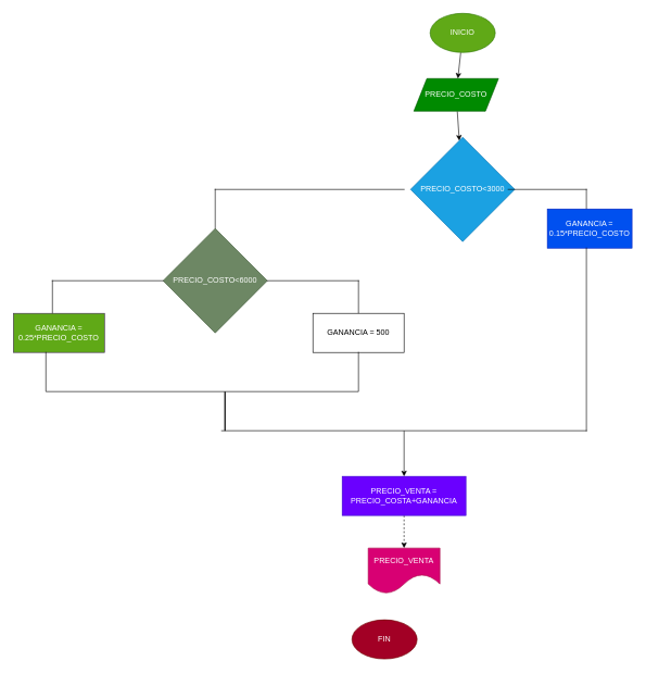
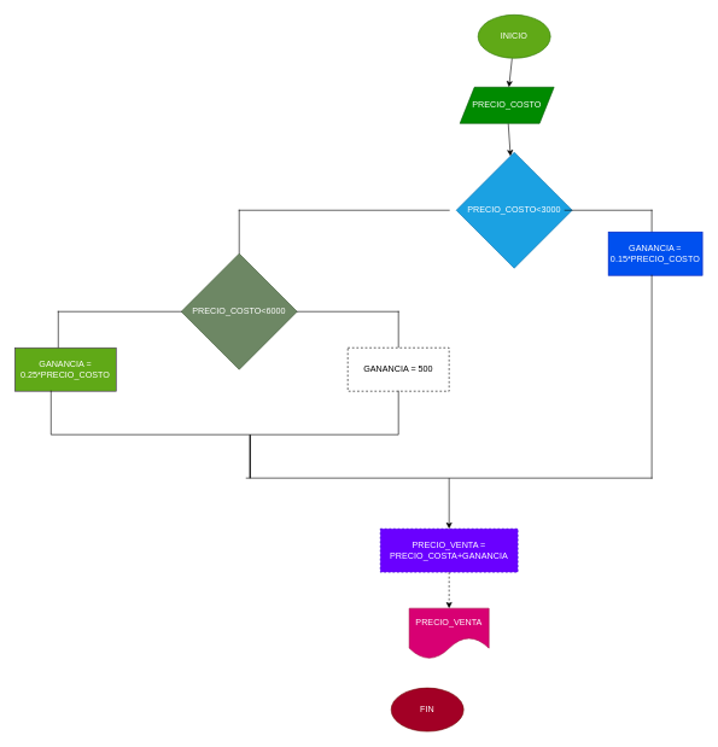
  <mxCell id="0" />
  <mxCell id="1" parent="0" />
  <mxCell id="2" value="" style="edgeStyle=none;html=1;" edge="1" parent="1" source="3" target="5"><mxGeometry relative="1" as="geometry" /></mxCell>
  <mxCell id="3" value="INICIO" style="ellipse;whiteSpace=wrap;html=1;fillColor=#60a917;fontColor=#ffffff;strokeColor=#2D7600;" vertex="1" parent="1"><mxGeometry x="660" y="20" width="100" height="60" as="geometry" /></mxCell>
  <mxCell id="4" value="" style="edgeStyle=none;html=1;" edge="1" parent="1" source="5" target="6"><mxGeometry relative="1" as="geometry" /></mxCell>
  <mxCell id="5" value="PRECIO_COSTO" style="shape=parallelogram;perimeter=parallelogramPerimeter;whiteSpace=wrap;html=1;fixedSize=1;fillColor=#008a00;fontColor=#ffffff;strokeColor=#005700;" vertex="1" parent="1"><mxGeometry x="635" y="120" width="130" height="50" as="geometry" /></mxCell>
  <mxCell id="6" value="PRECIO_COSTO&amp;lt;3000" style="rhombus;whiteSpace=wrap;html=1;fillColor=#1ba1e2;fontColor=#ffffff;strokeColor=#006EAF;" vertex="1" parent="1"><mxGeometry x="630" y="210" width="160" height="160" as="geometry" /></mxCell>
  <mxCell id="7" value="" style="shape=partialRectangle;whiteSpace=wrap;html=1;bottom=0;right=0;fillColor=none;direction=south;" vertex="1" parent="1"><mxGeometry x="780" y="290" width="120" height="30" as="geometry" /></mxCell>
  <mxCell id="8" value="GANANCIA = 0.15*PRECIO_COSTO" style="rounded=0;whiteSpace=wrap;html=1;fillColor=#0050ef;fontColor=#ffffff;strokeColor=#001DBC;" vertex="1" parent="1"><mxGeometry x="840" y="320" width="130" height="60" as="geometry" /></mxCell>
  <mxCell id="9" value="" style="shape=partialRectangle;whiteSpace=wrap;html=1;bottom=0;right=0;fillColor=none;" vertex="1" parent="1"><mxGeometry x="330" y="290" width="290" height="60" as="geometry" /></mxCell>
  <mxCell id="10" value="PRECIO_COSTO&amp;lt;6000" style="rhombus;whiteSpace=wrap;html=1;fillColor=#6d8764;fontColor=#ffffff;strokeColor=#3A5431;" vertex="1" parent="1"><mxGeometry x="250" y="350" width="160" height="160" as="geometry" /></mxCell>
  <mxCell id="11" value="" style="shape=partialRectangle;whiteSpace=wrap;html=1;bottom=0;right=0;fillColor=none;" vertex="1" parent="1"><mxGeometry x="80" y="430" width="170" height="60" as="geometry" /></mxCell>
  <mxCell id="12" value="GANANCIA = 0.25*PRECIO_COSTO" style="rounded=0;whiteSpace=wrap;html=1;fillColor=#60a917;fontColor=#ffffff;strokeColor=#432D57;" vertex="1" parent="1"><mxGeometry x="20" y="480" width="140" height="60" as="geometry" /></mxCell>
  <mxCell id="13" value="" style="shape=partialRectangle;whiteSpace=wrap;html=1;bottom=0;right=0;fillColor=none;direction=south;" vertex="1" parent="1"><mxGeometry y="430" width="140" height="50" as="geometry" x="410" /></mxCell>
- <mxCell id="14" value="GANANCIA = 500" style="rounded=0;whiteSpace=wrap;html=1;" vertex="1" parent="1"><mxGeometry x="480" y="480" width="140" height="60" as="geometry" /></mxCell>
+ <mxCell id="14" value="GANANCIA = 500" style="rounded=0;whiteSpace=wrap;html=1;dashed=1;" vertex="1" parent="1"><mxGeometry x="480" y="480" width="140" height="60" as="geometry" /></mxCell>
  <mxCell id="15" value="" style="shape=partialRectangle;whiteSpace=wrap;html=1;bottom=1;right=1;left=1;top=0;fillColor=none;routingCenterX=-0.5;" vertex="1" parent="1"><mxGeometry x="70" y="540" width="480" height="60" as="geometry" /></mxCell>
  <mxCell id="16" value="" style="edgeStyle=none;html=1;" edge="1" parent="1" source="17" target="20"><mxGeometry relative="1" as="geometry" /></mxCell>
  <mxCell id="17" value="" style="shape=partialRectangle;whiteSpace=wrap;html=1;bottom=0;right=0;fillColor=none;direction=west;" vertex="1" parent="1"><mxGeometry x="340" y="380" width="560" height="280" as="geometry" /></mxCell>
  <mxCell id="18" value="" style="line;strokeWidth=2;html=1;direction=south;" vertex="1" parent="1"><mxGeometry x="340" y="600" width="10" height="60" as="geometry" /></mxCell>
  <mxCell id="19" value="" style="edgeStyle=none;html=1;dashed=1;" edge="1" parent="1" source="20" target="21"><mxGeometry relative="1" as="geometry" /></mxCell>
- <mxCell id="20" value="PRECIO_VENTA = PRECIO_COSTA+GANANCIA" style="whiteSpace=wrap;html=1;fillColor=#6a00ff;fontColor=#ffffff;strokeColor=#3700CC;" vertex="1" parent="1"><mxGeometry x="525" y="730" width="190" height="60" as="geometry" /></mxCell>
+ <mxCell id="20" value="PRECIO_VENTA = PRECIO_COSTA+GANANCIA" style="whiteSpace=wrap;html=1;fillColor=#6a00ff;fontColor=#ffffff;strokeColor=#3700CC;dashed=1;" vertex="1" parent="1"><mxGeometry x="525" y="730" width="190" height="60" as="geometry" /></mxCell>
  <mxCell id="21" value="PRECIO_VENTA" style="shape=document;whiteSpace=wrap;html=1;boundedLbl=1;fillColor=#d80073;size=0.429;fontColor=#ffffff;strokeColor=#A50040;" vertex="1" parent="1"><mxGeometry x="565" y="840" width="110" height="70" as="geometry" /></mxCell>
  <mxCell id="22" value="FIN" style="ellipse;whiteSpace=wrap;html=1;fillColor=#a20025;fontColor=#ffffff;strokeColor=#6F0000;" vertex="1" parent="1"><mxGeometry x="540" y="950" width="100" height="60" as="geometry" /></mxCell>
